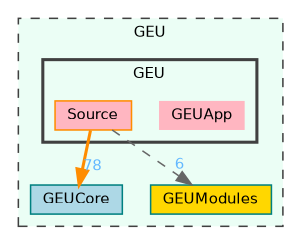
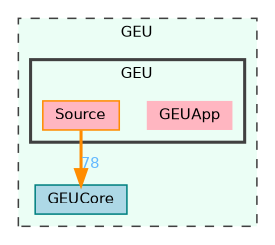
  digraph {
    compound=true
    node [fontname=Helvetica fontsize=10 shape=box style=filled fillcolor=lightpink color=teal]
    edge [fontcolor=steelblue1 fontname=Helvetica fontsize=10 labeldistance=1.5 labelfontname=Helvetica labelfontsize=10]
    n1 [height=0.2 label=GEUApp shape=plaintext width=0.4]
    n2 [color=darkorange height=0.2 label=Source width=0.4]
    n3 [fillcolor=lightblue height=0.2 label=GEUCore width=0.4]
-   n4 [fillcolor=gold height=0.2 label=GEUModules width=0.4]
    subgraph cluster_1 {
      bgcolor="#ebfef5"
      fontname=Helvetica
      fontsize=10
      label=GEU
      pencolor=grey25
      style="filled,dashed"
      n3
-     n4
      subgraph cluster_2 {
        bgcolor="#ebfef5"
        fontname=Helvetica
        fontsize=10
        pencolor=grey25
        style="filled,bold"
        n1
        n2
      }
    }
    n2 -> n3 [color=darkorange headlabel=78 style=bold]
-   n2 -> n4 [color=gray40 headlabel=6 style=dashed]
  }
